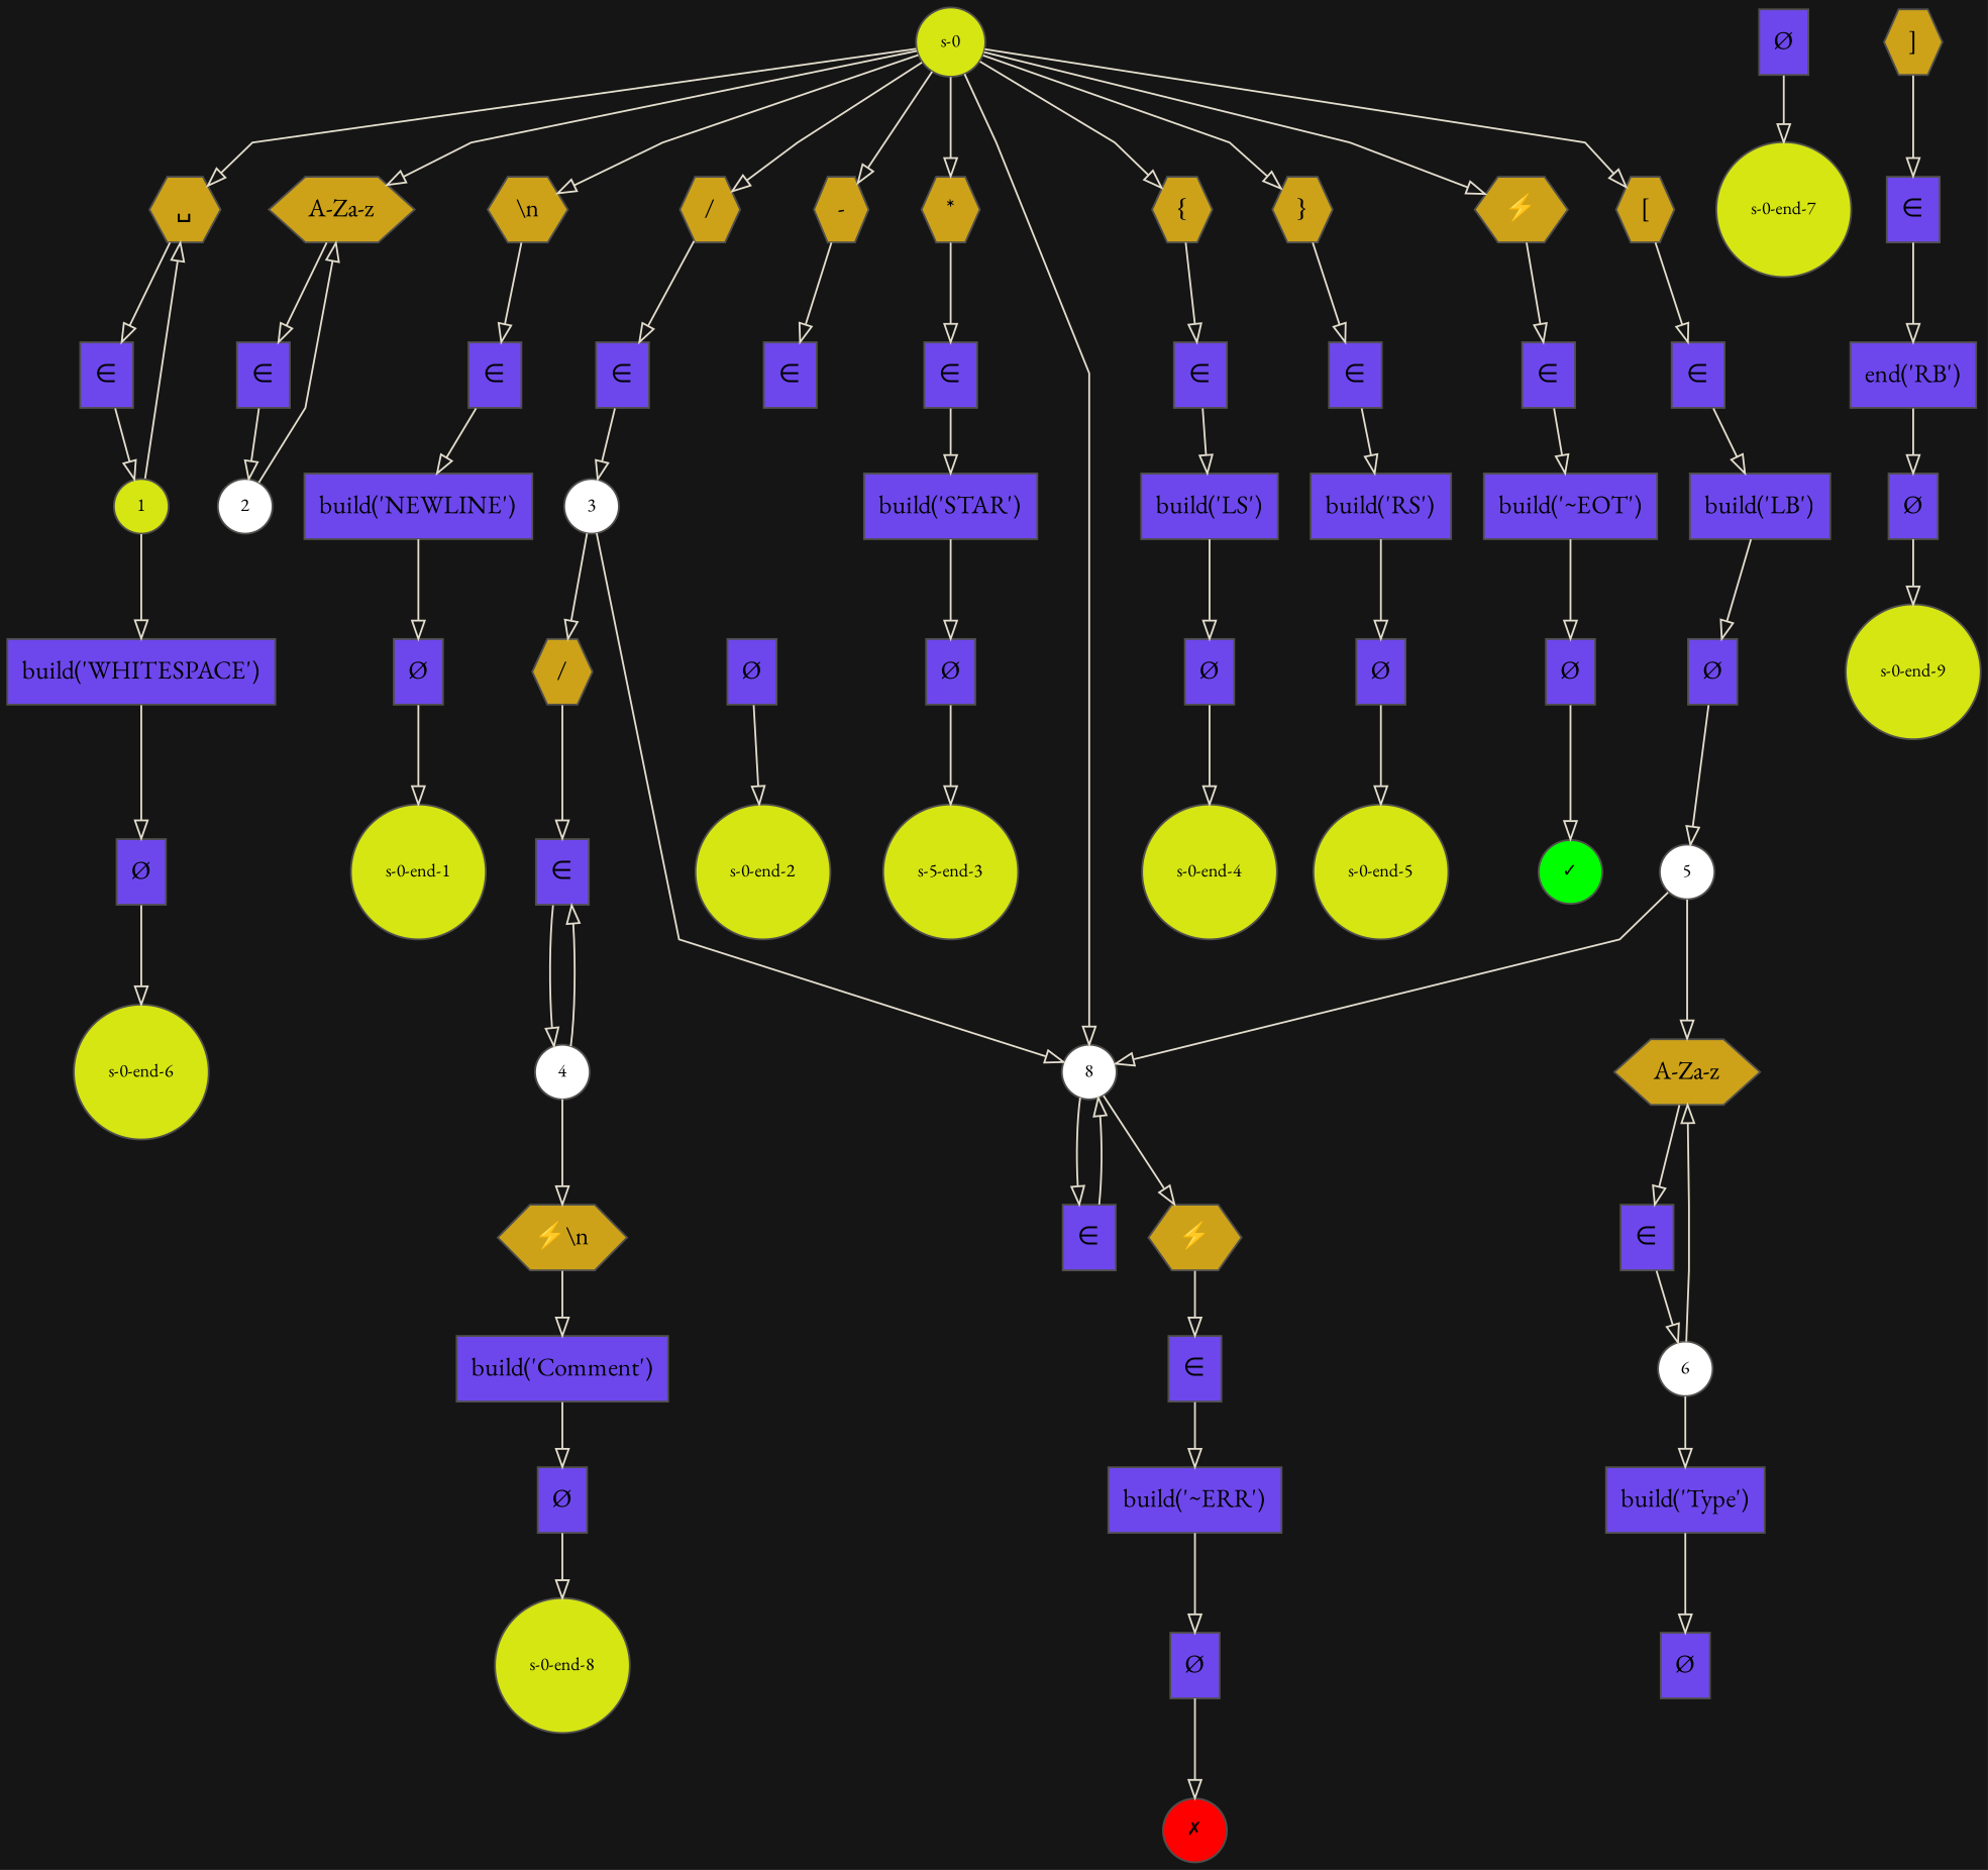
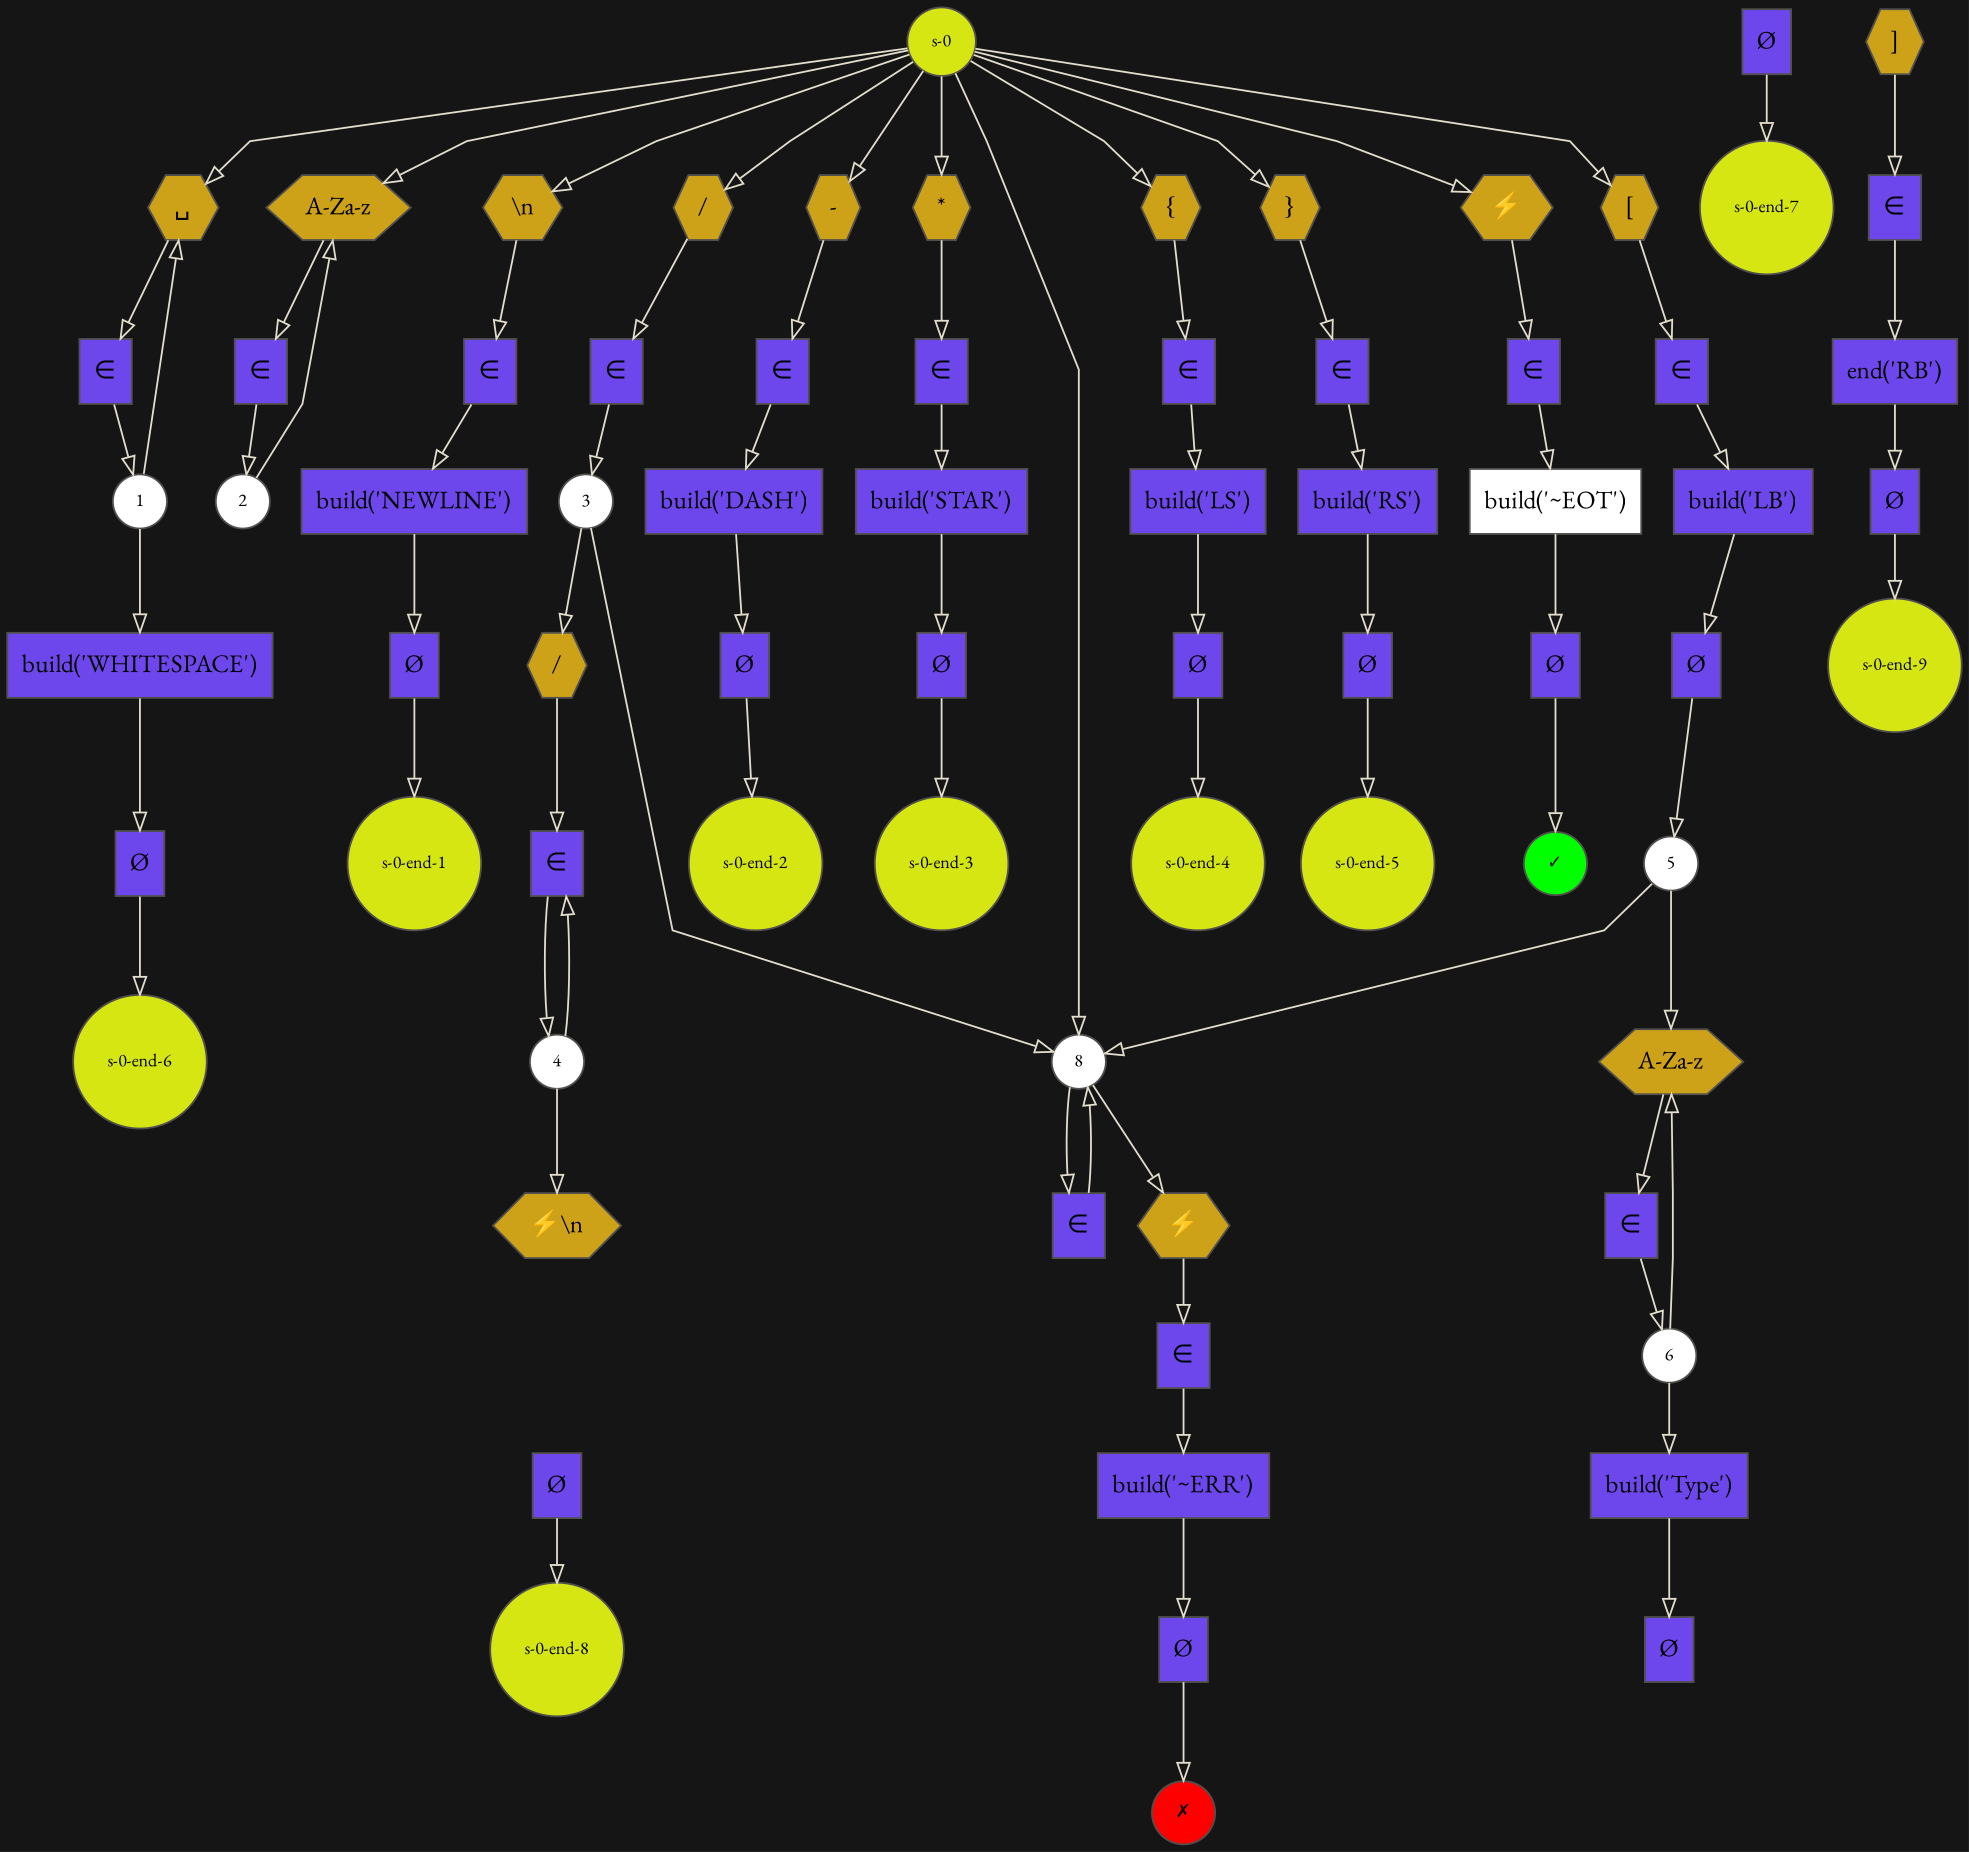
  digraph {
    bgcolor="#151515"
    fontname="EB Garamond"
    rankdir=TB
    splines=compound
    node [color="#504f4c" fillcolor="#6d47ec" fontname="EB Garamond" shape=box style=filled]
    edge [arrowhead=onormal color="#e3ddcd" fontname="EB Garamond"]
    "s-0" [fillcolor="#d6e613" fontsize="10pt" shape=circle width=0.2]
    n2 [fillcolor="#cda219" label="␣" shape=hexagon width=0]
    n3 [fillcolor="#cda219" label="A-Za-z" shape=hexagon width=0]
    n4 [fillcolor="#cda219" label="\\n" shape=hexagon width=0]
    n5 [fillcolor="#cda219" label="/" shape=hexagon width=0]
    n6 [fillcolor="#cda219" label="-" shape=hexagon width=0]
    n7 [fillcolor="#cda219" label="*" shape=hexagon width=0]
    n8 [fillcolor="#cda219" label="[" shape=hexagon width=0]
    n9 [fillcolor="#cda219" label="{" shape=hexagon width=0]
    n10 [fillcolor="#cda219" label="}" shape=hexagon width=0]
    n11 [fillcolor="#cda219" label="⚡" shape=hexagon width=0]
    n12 [fillcolor="#FFFFFF" fontsize="10pt" height=0 label=8 shape=circle width=0]
    n13 [label="∈" width=0]
    n14 [label="∈" width=0]
    n15 [label="∈" width=0]
    n16 [label="∈" width=0]
    n17 [label="∈" width=0]
    n18 [label="∈" width=0]
    n19 [label="∈" width=0]
    n20 [label="∈" width=0]
    n21 [label="∈" width=0]
    n22 [label="∈" width=0]
    n23 [fillcolor="#cda219" label="⚡" shape=hexagon width=0]
    n24 [label="∈" width=0]
-   n25 [fillcolor="#d6e613" fontsize="10pt" height=0 label=1 shape=circle width=0]
+   n25 [fillcolor="#FFFFFF" fontsize="10pt" height=0 label=1 shape=circle width=0]
    n26 [label="build('WHITESPACE')" width=0]
    n27 [label="Ø" width=0]
    n28 [fillcolor="#FFFFFF" fontsize="10pt" height=0 label=2 shape=circle width=0]
    "s-0-end-1" [fillcolor="#d6e613" fontsize="10pt" shape=circle width=0.2]
    n30 [label="Ø" width=0]
    n31 [label="build('NEWLINE')" width=0]
    n32 [fillcolor="#FFFFFF" fontsize="10pt" height=0 label=3 shape=circle width=0]
    n33 [fillcolor="#cda219" label="/" shape=hexagon width=0]
    n34 [label="∈" width=0]
    "s-0-end-2" [fillcolor="#d6e613" fontsize="10pt" shape=circle width=0.2]
    n36 [label="Ø" width=0]
-   "s-0-end-3" [fillcolor="#d6e613" fontsize="10pt" shape=circle width=0.2 label="s-5-end-3"]
+   n37 [label="build('DASH')" width=0]
+   "s-0-end-3" [fillcolor="#d6e613" fontsize="10pt" shape=circle width=0.2]
    n39 [label="Ø" width=0]
    n40 [label="build('STAR')" width=0]
    n41 [fillcolor="#FFFFFF" fontsize="10pt" height=0 label=5 shape=circle width=0]
    n42 [fillcolor="#cda219" label="A-Za-z" shape=hexagon width=0]
    n43 [label="∈" width=0]
    n44 [label="Ø" width=0]
    n45 [label="build('LB')" width=0]
    "s-0-end-4" [fillcolor="#d6e613" fontsize="10pt" shape=circle width=0.2]
    n47 [label="Ø" width=0]
    n48 [label="build('LS')" width=0]
    "s-0-end-5" [fillcolor="#d6e613" fontsize="10pt" shape=circle width=0.2]
    n50 [label="Ø" width=0]
    n51 [label="build('RS')" width=0]
    n52 [fillcolor="#00FF00" fontsize="10pt" height=0 label="✓" shape=circle width=0]
    n53 [label="Ø" width=0]
-   n54 [label="build('~EOT')" width=0]
+   n54 [fillcolor="#FFFFFF" label="build('~EOT')" width=0]
    n55 [label="∈" width=0]
    "s-0-end-6" [fillcolor="#d6e613" fontsize="10pt" shape=circle width=0.2]
    "s-0-end-7" [fillcolor="#d6e613" fontsize="10pt" shape=circle width=0.2]
    n58 [label="Ø" width=0]
    n59 [fillcolor="#FFFFFF" fontsize="10pt" height=0 label=4 shape=circle width=0]
    n60 [fillcolor="#cda219" label="⚡\\n" shape=hexagon width=0]
-   n61 [label="build('Comment')" width=0]
    "s-0-end-8" [fillcolor="#d6e613" fontsize="10pt" shape=circle width=0.2]
    n63 [label="Ø" width=0]
    n64 [fillcolor="#FFFFFF" fontsize="10pt" height=0 label=6 shape=circle width=0]
    n65 [label="build('Type')" width=0]
    n66 [label="Ø" width=0]
    n67 [fillcolor="#cda219" label="]" shape=hexagon width=0]
    n68 [label="∈" width=0]
    "s-0-end-9" [fillcolor="#d6e613" fontsize="10pt" shape=circle width=0.2]
    n70 [label="Ø" width=0]
    n71 [label="end('RB')" width=0]
    n72 [fillcolor="#FF0000" fontsize="10pt" height=0 label="✗" shape=circle width=0]
    n73 [label="Ø" width=0]
    n74 [label="build('~ERR')" width=0]
    "s-0" -> n2
    "s-0" -> n3
    "s-0" -> n4
    "s-0" -> n5
    "s-0" -> n6
    "s-0" -> n7
    "s-0" -> n8
    "s-0" -> n9
    "s-0" -> n10
    "s-0" -> n11
    "s-0" -> n12
    n2 -> n13
    n3 -> n14
    n4 -> n15
    n5 -> n16
    n6 -> n17
    n7 -> n18
    n8 -> n19
    n9 -> n20
    n10 -> n21
    n11 -> n22
    n12 -> n23
    n12 -> n24
    n13 -> n25
    n14 -> n28
    n15 -> n31
    n16 -> n32
+   n17 -> n37
    n18 -> n40
    n19 -> n45
    n20 -> n48
    n21 -> n51
    n22 -> n54
    n23 -> n55
    n24 -> n12
    n25 -> n2
    n25 -> n26
    n26 -> n27
    n27 -> "s-0-end-6"
    n28 -> n3
    n30 -> "s-0-end-1"
    n31 -> n30
    n32 -> n12
    n32 -> n33
    n33 -> n34
    n34 -> n59
    n36 -> "s-0-end-2"
+   n37 -> n36
    n39 -> "s-0-end-3"
    n40 -> n39
    n41 -> n12
    n41 -> n42
    n42 -> n43
    n43 -> n64
    n44 -> n41
    n45 -> n44
    n47 -> "s-0-end-4"
    n48 -> n47
    n50 -> "s-0-end-5"
    n51 -> n50
    n53 -> n52
    n54 -> n53
    n55 -> n74
    n58 -> "s-0-end-7"
    n59 -> n34
    n59 -> n60
-   n60 -> n61
-   n61 -> n63
    n63 -> "s-0-end-8"
    n64 -> n42
    n64 -> n65
    n65 -> n66
    n67 -> n68
    n68 -> n71
    n70 -> "s-0-end-9"
    n71 -> n70
    n73 -> n72
    n74 -> n73
  }
